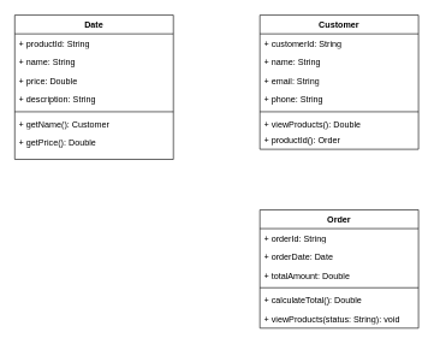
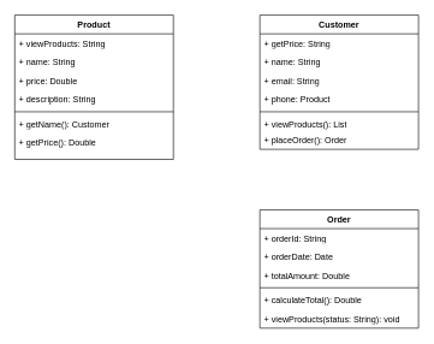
  <mxCell id="0" />
  <mxCell id="1" parent="0" />
- <mxCell id="2" value="Date" style="swimlane;fontStyle=1;align=center;verticalAlign=top;childLayout=stackLayout;horizontal=1;startSize=26;horizontalStack=0;resizeParent=1;resizeParentMax=0;resizeLast=0;collapsible=1;marginBottom=0;whiteSpace=wrap;html=1;" parent="1" vertex="1"><mxGeometry x="20" y="20" width="220" height="200" as="geometry" /></mxCell>
- <mxCell id="3" value="+ productId: String" style="text;strokeColor=none;fillColor=none;align=left;verticalAlign=top;spacingLeft=4;spacingRight=4;overflow=hidden;rotatable=0;points=[[0,0.5],[1,0.5]];portConstraint=eastwest;whiteSpace=wrap;html=1;" parent="2" vertex="1"><mxGeometry y="26" width="220" height="26" as="geometry" /></mxCell>
+ <mxCell id="2" value="Product" style="swimlane;fontStyle=1;align=center;verticalAlign=top;childLayout=stackLayout;horizontal=1;startSize=26;horizontalStack=0;resizeParent=1;resizeParentMax=0;resizeLast=0;collapsible=1;marginBottom=0;whiteSpace=wrap;html=1;" parent="1" vertex="1"><mxGeometry x="20" y="20" width="220" height="200" as="geometry" /></mxCell>
+ <mxCell id="3" value="+ viewProducts: String" style="text;strokeColor=none;fillColor=none;align=left;verticalAlign=top;spacingLeft=4;spacingRight=4;overflow=hidden;rotatable=0;points=[[0,0.5],[1,0.5]];portConstraint=eastwest;whiteSpace=wrap;html=1;" parent="2" vertex="1"><mxGeometry y="26" width="220" height="26" as="geometry" /></mxCell>
  <mxCell id="4" value="+ name: String" style="text;strokeColor=none;fillColor=none;align=left;verticalAlign=top;spacingLeft=4;spacingRight=4;overflow=hidden;rotatable=0;points=[[0,0.5],[1,0.5]];portConstraint=eastwest;whiteSpace=wrap;html=1;" parent="2" vertex="1"><mxGeometry y="52" width="220" height="26" as="geometry" /></mxCell>
  <mxCell id="5" value="+ price: Double" style="text;strokeColor=none;fillColor=none;align=left;verticalAlign=top;spacingLeft=4;spacingRight=4;overflow=hidden;rotatable=0;points=[[0,0.5],[1,0.5]];portConstraint=eastwest;whiteSpace=wrap;html=1;" parent="2" vertex="1"><mxGeometry y="78" width="220" height="26" as="geometry" /></mxCell>
  <mxCell id="6" value="+ description: String" style="text;strokeColor=none;fillColor=none;align=left;verticalAlign=top;spacingLeft=4;spacingRight=4;overflow=hidden;rotatable=0;points=[[0,0.5],[1,0.5]];portConstraint=eastwest;whiteSpace=wrap;html=1;" parent="2" vertex="1"><mxGeometry y="104" width="220" height="26" as="geometry" /></mxCell>
  <mxCell id="7" value="" style="line;strokeWidth=1;fillColor=none;align=left;verticalAlign=middle;spacingTop=-1;spacingLeft=3;spacingRight=3;rotatable=0;labelPosition=right;points=[];portConstraint=eastwest;strokeColor=inherit;" parent="2" vertex="1"><mxGeometry y="130" width="220" height="8" as="geometry" /></mxCell>
  <mxCell id="8" value="+ getName(): Customer" style="text;strokeColor=none;fillColor=none;align=left;verticalAlign=top;spacingLeft=4;spacingRight=4;overflow=hidden;rotatable=0;points=[[0,0.5],[1,0.5]];portConstraint=eastwest;whiteSpace=wrap;html=1;" parent="2" vertex="1"><mxGeometry y="138" width="220" height="26" as="geometry" /></mxCell>
  <mxCell id="9" value="+ getPrice(): Double" style="text;strokeColor=none;fillColor=none;align=left;verticalAlign=top;spacingLeft=4;spacingRight=4;overflow=hidden;rotatable=0;points=[[0,0.5],[1,0.5]];portConstraint=eastwest;whiteSpace=wrap;html=1;" parent="2" vertex="1"><mxGeometry y="164" width="220" height="36" as="geometry" /></mxCell>
  <mxCell id="10" value="Customer" style="swimlane;fontStyle=1;align=center;verticalAlign=top;childLayout=stackLayout;horizontal=1;startSize=26;horizontalStack=0;resizeParent=1;resizeParentMax=0;resizeLast=0;collapsible=1;marginBottom=0;whiteSpace=wrap;html=1;" parent="1" vertex="1"><mxGeometry x="360" y="20" width="220" height="186" as="geometry" /></mxCell>
- <mxCell id="11" value="+ customerId: String" style="text;strokeColor=none;fillColor=none;align=left;verticalAlign=top;spacingLeft=4;spacingRight=4;overflow=hidden;rotatable=0;points=[[0,0.5],[1,0.5]];portConstraint=eastwest;whiteSpace=wrap;html=1;" parent="10" vertex="1"><mxGeometry y="26" width="220" height="26" as="geometry" /></mxCell>
+ <mxCell id="11" value="+ getPrice: String" style="text;strokeColor=none;fillColor=none;align=left;verticalAlign=top;spacingLeft=4;spacingRight=4;overflow=hidden;rotatable=0;points=[[0,0.5],[1,0.5]];portConstraint=eastwest;whiteSpace=wrap;html=1;" parent="10" vertex="1"><mxGeometry y="26" width="220" height="26" as="geometry" /></mxCell>
  <mxCell id="12" value="+ name: String" style="text;strokeColor=none;fillColor=none;align=left;verticalAlign=top;spacingLeft=4;spacingRight=4;overflow=hidden;rotatable=0;points=[[0,0.5],[1,0.5]];portConstraint=eastwest;whiteSpace=wrap;html=1;" parent="10" vertex="1"><mxGeometry y="52" width="220" height="26" as="geometry" /></mxCell>
  <mxCell id="13" value="+ email: String" style="text;strokeColor=none;fillColor=none;align=left;verticalAlign=top;spacingLeft=4;spacingRight=4;overflow=hidden;rotatable=0;points=[[0,0.5],[1,0.5]];portConstraint=eastwest;whiteSpace=wrap;html=1;" parent="10" vertex="1"><mxGeometry y="78" width="220" height="26" as="geometry" /></mxCell>
- <mxCell id="14" value="+ phone: String" style="text;strokeColor=none;fillColor=none;align=left;verticalAlign=top;spacingLeft=4;spacingRight=4;overflow=hidden;rotatable=0;points=[[0,0.5],[1,0.5]];portConstraint=eastwest;whiteSpace=wrap;html=1;" parent="10" vertex="1"><mxGeometry y="104" width="220" height="26" as="geometry" /></mxCell>
+ <mxCell id="14" value="+ phone: Product" style="text;strokeColor=none;fillColor=none;align=left;verticalAlign=top;spacingLeft=4;spacingRight=4;overflow=hidden;rotatable=0;points=[[0,0.5],[1,0.5]];portConstraint=eastwest;whiteSpace=wrap;html=1;" parent="10" vertex="1"><mxGeometry y="104" width="220" height="26" as="geometry" /></mxCell>
  <mxCell id="15" value="" style="line;strokeWidth=1;fillColor=none;align=left;verticalAlign=middle;spacingTop=-1;spacingLeft=3;spacingRight=3;rotatable=0;labelPosition=right;points=[];portConstraint=eastwest;strokeColor=inherit;" parent="10" vertex="1"><mxGeometry y="130" width="220" height="8" as="geometry" /></mxCell>
- <mxCell id="16" value="+ viewProducts(): Double" style="text;strokeColor=none;fillColor=none;align=left;verticalAlign=top;spacingLeft=4;spacingRight=4;overflow=hidden;rotatable=0;points=[[0,0.5],[1,0.5]];portConstraint=eastwest;whiteSpace=wrap;html=1;" parent="10" vertex="1"><mxGeometry y="138" width="220" height="22" as="geometry" /></mxCell>
- <mxCell id="17" value="+ productId(): Order" style="text;strokeColor=none;fillColor=none;align=left;verticalAlign=top;spacingLeft=4;spacingRight=4;overflow=hidden;rotatable=0;points=[[0,0.5],[1,0.5]];portConstraint=eastwest;whiteSpace=wrap;html=1;" parent="10" vertex="1"><mxGeometry y="160" width="220" height="26" as="geometry" /></mxCell>
+ <mxCell id="16" value="+ viewProducts(): List" style="text;strokeColor=none;fillColor=none;align=left;verticalAlign=top;spacingLeft=4;spacingRight=4;overflow=hidden;rotatable=0;points=[[0,0.5],[1,0.5]];portConstraint=eastwest;whiteSpace=wrap;html=1;" parent="10" vertex="1"><mxGeometry y="138" width="220" height="22" as="geometry" /></mxCell>
+ <mxCell id="17" value="+ placeOrder(): Order" style="text;strokeColor=none;fillColor=none;align=left;verticalAlign=top;spacingLeft=4;spacingRight=4;overflow=hidden;rotatable=0;points=[[0,0.5],[1,0.5]];portConstraint=eastwest;whiteSpace=wrap;html=1;" parent="10" vertex="1"><mxGeometry y="160" width="220" height="26" as="geometry" /></mxCell>
  <mxCell id="18" value="Order" style="swimlane;fontStyle=1;align=center;verticalAlign=top;childLayout=stackLayout;horizontal=1;startSize=26;horizontalStack=0;resizeParent=1;resizeParentMax=0;resizeLast=0;collapsible=1;marginBottom=0;whiteSpace=wrap;html=1;" parent="1" vertex="1"><mxGeometry x="360" y="290" width="220" height="164" as="geometry" /></mxCell>
  <mxCell id="19" value="+ orderId: String" style="text;strokeColor=none;fillColor=none;align=left;verticalAlign=top;spacingLeft=4;spacingRight=4;overflow=hidden;rotatable=0;points=[[0,0.5],[1,0.5]];portConstraint=eastwest;whiteSpace=wrap;html=1;" parent="18" vertex="1"><mxGeometry y="26" width="220" height="26" as="geometry" /></mxCell>
  <mxCell id="20" value="+ orderDate: Date" style="text;strokeColor=none;fillColor=none;align=left;verticalAlign=top;spacingLeft=4;spacingRight=4;overflow=hidden;rotatable=0;points=[[0,0.5],[1,0.5]];portConstraint=eastwest;whiteSpace=wrap;html=1;" parent="18" vertex="1"><mxGeometry y="52" width="220" height="26" as="geometry" /></mxCell>
  <mxCell id="21" value="+ totalAmount: Double" style="text;strokeColor=none;fillColor=none;align=left;verticalAlign=top;spacingLeft=4;spacingRight=4;overflow=hidden;rotatable=0;points=[[0,0.5],[1,0.5]];portConstraint=eastwest;whiteSpace=wrap;html=1;" parent="18" vertex="1"><mxGeometry y="78" width="220" height="26" as="geometry" /></mxCell>
  <mxCell id="22" value="" style="line;strokeWidth=1;fillColor=none;align=left;verticalAlign=middle;spacingTop=-1;spacingLeft=3;spacingRight=3;rotatable=0;labelPosition=right;points=[];portConstraint=eastwest;strokeColor=inherit;" parent="18" vertex="1"><mxGeometry y="104" width="220" height="8" as="geometry" /></mxCell>
  <mxCell id="23" value="+ calculateTotal(): Double" style="text;strokeColor=none;fillColor=none;align=left;verticalAlign=top;spacingLeft=4;spacingRight=4;overflow=hidden;rotatable=0;points=[[0,0.5],[1,0.5]];portConstraint=eastwest;whiteSpace=wrap;html=1;" parent="18" vertex="1"><mxGeometry y="112" width="220" height="26" as="geometry" /></mxCell>
  <mxCell id="24" value="+ viewProducts(status: String): void" style="text;strokeColor=none;fillColor=none;align=left;verticalAlign=top;spacingLeft=4;spacingRight=4;overflow=hidden;rotatable=0;points=[[0,0.5],[1,0.5]];portConstraint=eastwest;whiteSpace=wrap;html=1;" parent="18" vertex="1"><mxGeometry y="138" width="220" height="26" as="geometry" /></mxCell>
